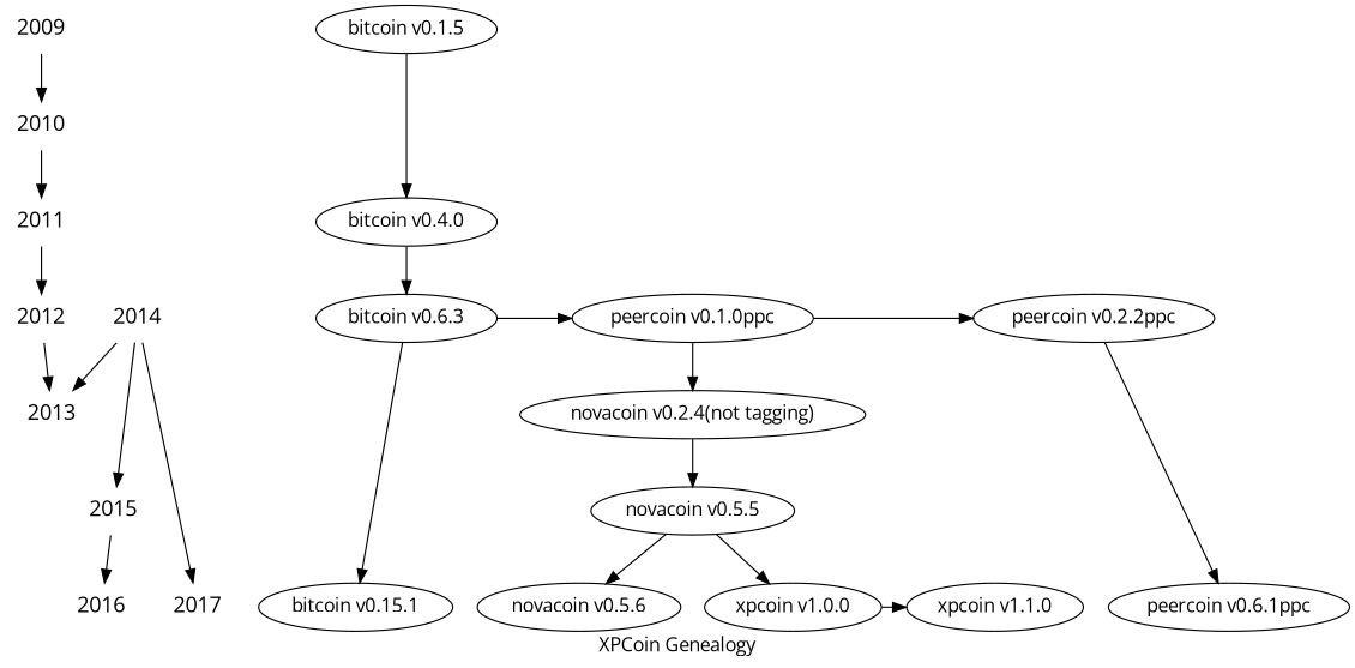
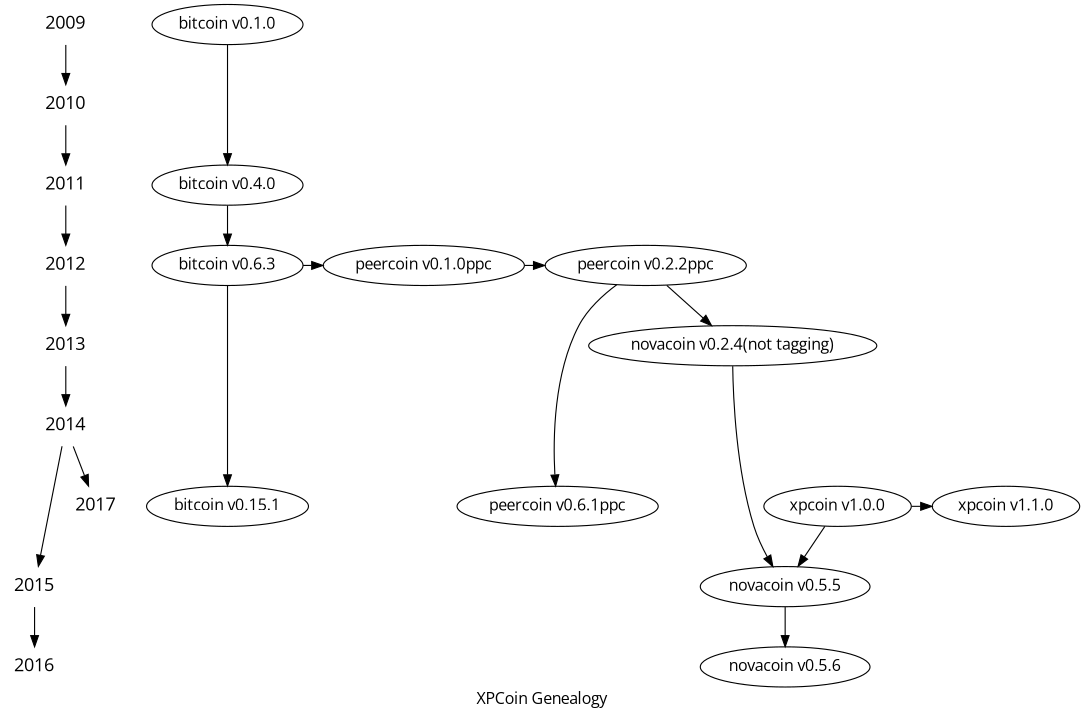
  digraph {
    fontname="Open Sans"
    label="XPCoin Genealogy"
    node [fontname="Open Sans"]
    edge [fontname="Open Sans"]
    2009 [fontsize=16 shape=plaintext]
    2010 [fontsize=16 shape=plaintext]
    2011 [fontsize=16 shape=plaintext]
    2012 [fontsize=16 shape=plaintext]
    2013 [fontsize=16 shape=plaintext]
    2014 [fontsize=16 shape=plaintext]
    2015 [fontsize=16 shape=plaintext]
    2016 [fontsize=16 shape=plaintext]
    2017 [fontsize=16 shape=plaintext]
-   "bitcoin v0.1.5"
+   "bitcoin v0.1.5" [label="bitcoin v0.1.0"]
    "bitcoin v0.4.0"
    "bitcoin v0.6.3"
    "bitcoin v0.15.1"
    "peercoin v0.1.0ppc"
    "peercoin v0.2.2ppc"
    "peercoin v0.6.1ppc"
    "novacoin v0.2.4(not tagging)"
    "novacoin v0.5.5"
    "novacoin v0.5.6"
    "xpcoin v1.0.0"
    "xpcoin v1.1.0"
    subgraph sub_1 {
      2009
      2010
      2011
      2012
      2013
      2014
      2015
      2016
      2017
    }
    subgraph sub_2 {
      rank=same
      2009
      "bitcoin v0.1.5"
    }
    subgraph sub_3 {
      rank=same
      2011
      "bitcoin v0.4.0"
    }
    subgraph sub_4 {
      rank=same
      2011
      "bitcoin v0.4.0"
    }
    subgraph sub_5 {
      rank=same
      2012
      "bitcoin v0.6.3"
    }
    subgraph sub_6 {
      rank=same
      2017
      "bitcoin v0.15.1"
    }
    subgraph sub_7 {
      rank=same
      2012
      "peercoin v0.1.0ppc"
    }
    subgraph sub_8 {
      rank=same
      2012
      "peercoin v0.2.2ppc"
    }
    subgraph sub_9 {
      rank=same
      2017
      "peercoin v0.6.1ppc"
    }
    subgraph sub_10 {
      rank=same
      2013
      "novacoin v0.2.4(not tagging)"
    }
    subgraph sub_11 {
      rank=same
      2015
      "novacoin v0.5.5"
    }
    subgraph sub_12 {
      rank=same
      2016
      "novacoin v0.5.6"
    }
    subgraph sub_13 {
      rank=same
      2017
      "xpcoin v1.0.0"
    }
    subgraph sub_14 {
      rank=same
      2017
      "xpcoin v1.1.0"
    }
    2009 -> 2010
    2010 -> 2011
    2011 -> 2012
    2012 -> 2013
-   2014 -> 2013
+   2013 -> 2014
    2014 -> 2015
    2014 -> 2017
    2015 -> 2016
    "bitcoin v0.1.5" -> "bitcoin v0.4.0"
    "bitcoin v0.4.0" -> "bitcoin v0.6.3"
    "bitcoin v0.6.3" -> "bitcoin v0.15.1"
    "bitcoin v0.6.3" -> "peercoin v0.1.0ppc"
    "peercoin v0.1.0ppc" -> "peercoin v0.2.2ppc"
    "peercoin v0.2.2ppc" -> "peercoin v0.6.1ppc"
-   "peercoin v0.1.0ppc" -> "novacoin v0.2.4(not tagging)"
+   "peercoin v0.2.2ppc" -> "novacoin v0.2.4(not tagging)"
    "novacoin v0.2.4(not tagging)" -> "novacoin v0.5.5"
    "novacoin v0.5.5" -> "novacoin v0.5.6"
-   "novacoin v0.5.5" -> "xpcoin v1.0.0"
+   "xpcoin v1.0.0" -> "novacoin v0.5.5"
    "xpcoin v1.0.0" -> "xpcoin v1.1.0"
  }
